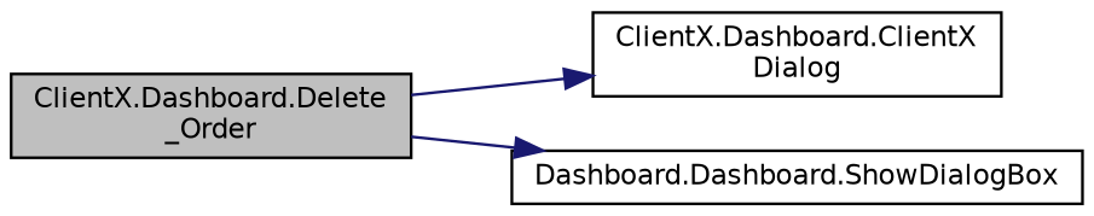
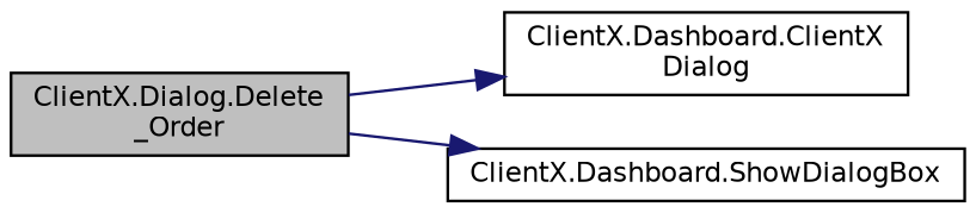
  digraph {
    rankdir=LR
    node [color=black fillcolor=white fontname=Helvetica fontsize=10 shape=record style=filled]
    edge [color=midnightblue fontname=Helvetica fontsize=10 labelfontname=Helvetica labelfontsize=10 style=solid]
-   n1 [fillcolor=grey75 fontcolor=black height=0.2 label="ClientX.Dashboard.Delete\l_Order" width=0.4]
+   n1 [fillcolor=grey75 fontcolor=black height=0.2 label="ClientX.Dialog.Delete\l_Order" width=0.4]
    n2 [height=0.2 label="ClientX.Dashboard.ClientX\lDialog" width=0.4]
-   n3 [height=0.2 label="Dashboard.Dashboard.ShowDialogBox" width=0.4]
+   n3 [height=0.2 label="ClientX.Dashboard.ShowDialogBox" width=0.4]
    n1 -> n2
    n1 -> n3
  }
